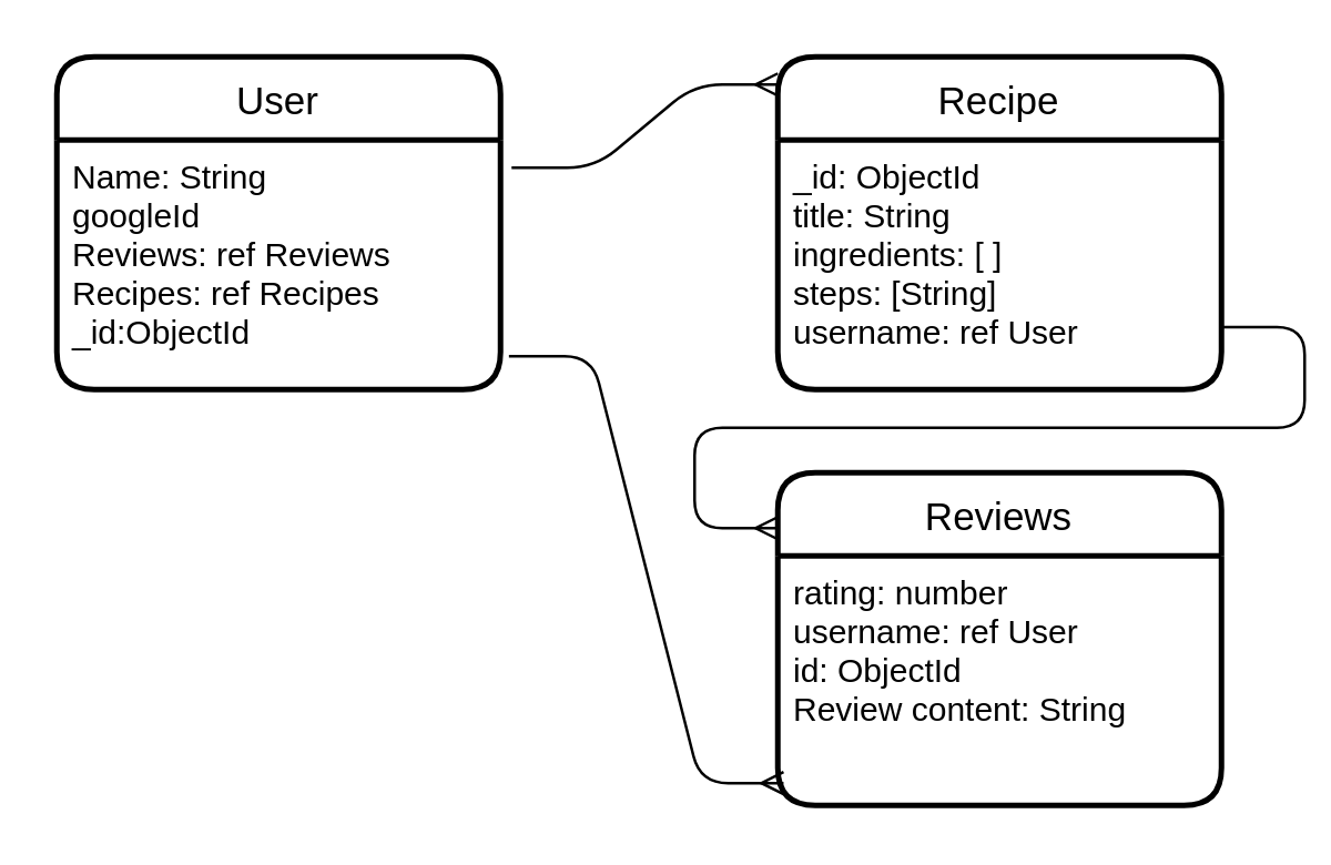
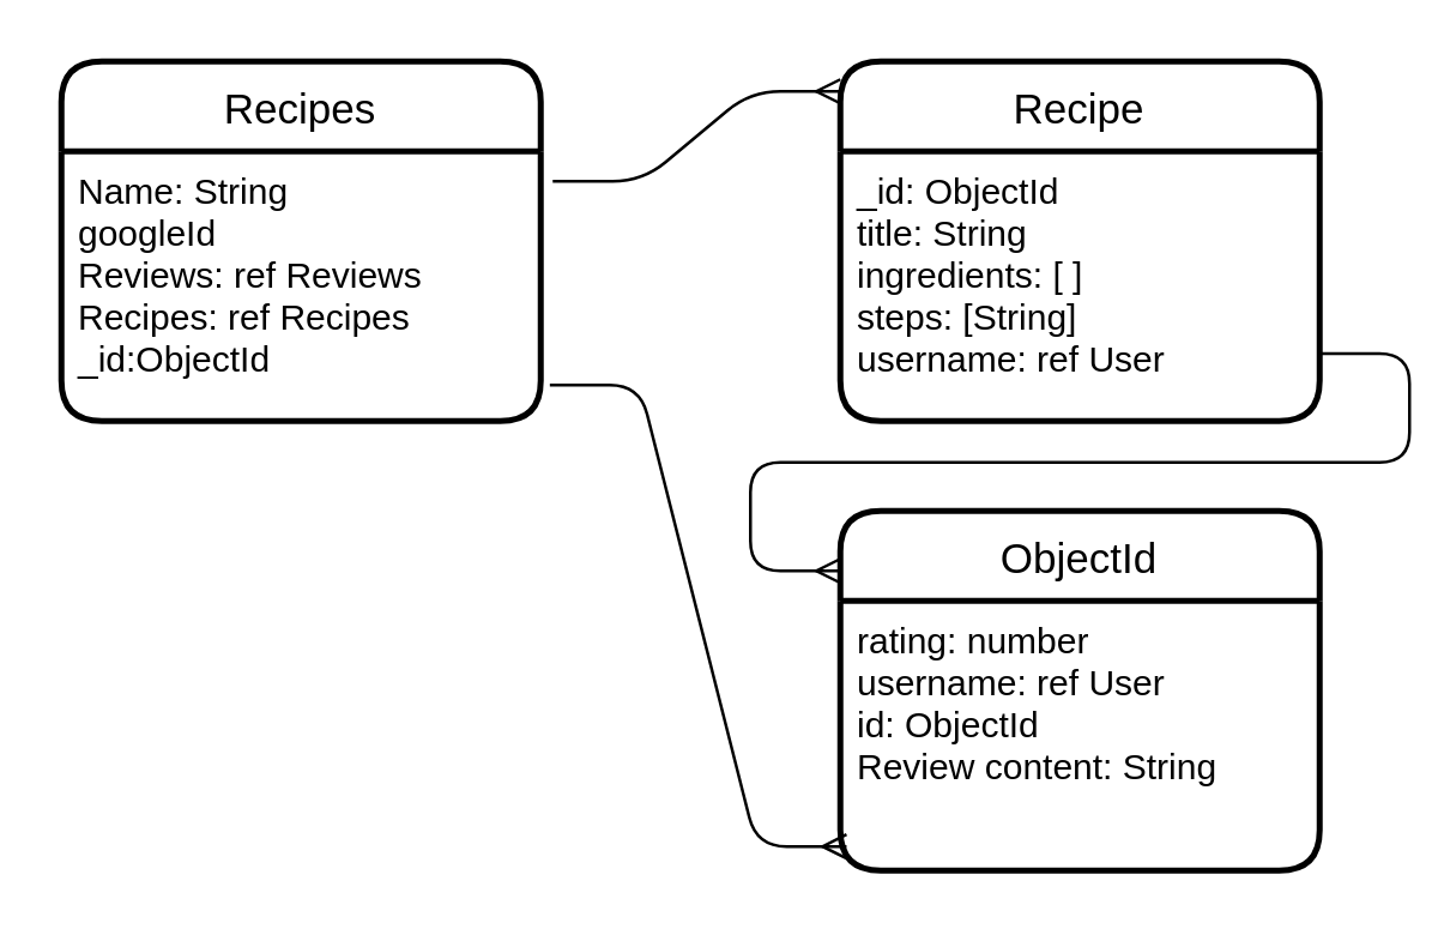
  <mxCell id="0" />
  <mxCell id="1" parent="0" />
  <mxCell id="2" value="Recipe" style="swimlane;childLayout=stackLayout;horizontal=1;startSize=30;horizontalStack=0;rounded=1;fontSize=14;fontStyle=0;strokeWidth=2;resizeParent=0;resizeLast=1;shadow=0;dashed=0;align=center;" parent="1" vertex="1"><mxGeometry x="280" y="20" width="160" height="120" as="geometry" /></mxCell>
  <mxCell id="3" value="_id: ObjectId&#10;title: String&#10;ingredients: [ ]&#10;steps: [String]&#10;username: ref User" style="align=left;strokeColor=none;fillColor=none;spacingLeft=4;fontSize=12;verticalAlign=top;resizable=0;rotatable=0;part=1;" parent="2" vertex="1"><mxGeometry y="30" width="160" height="90" as="geometry" /></mxCell>
- <mxCell id="4" value="User" style="swimlane;childLayout=stackLayout;horizontal=1;startSize=30;horizontalStack=0;rounded=1;fontSize=14;fontStyle=0;strokeWidth=2;resizeParent=0;resizeLast=1;shadow=0;dashed=0;align=center;" parent="1" vertex="1"><mxGeometry x="20" y="20" width="160" height="120" as="geometry" /></mxCell>
+ <mxCell id="4" value="Recipes" style="swimlane;childLayout=stackLayout;horizontal=1;startSize=30;horizontalStack=0;rounded=1;fontSize=14;fontStyle=0;strokeWidth=2;resizeParent=0;resizeLast=1;shadow=0;dashed=0;align=center;" parent="1" vertex="1"><mxGeometry x="20" y="20" width="160" height="120" as="geometry" /></mxCell>
  <mxCell id="5" value="Name: String&#10;googleId&#10;Reviews: ref Reviews&#10;Recipes: ref Recipes&#10;_id:ObjectId" style="align=left;strokeColor=none;fillColor=none;spacingLeft=4;fontSize=12;verticalAlign=top;resizable=0;rotatable=0;part=1;" parent="4" vertex="1"><mxGeometry y="30" width="160" height="90" as="geometry" /></mxCell>
  <mxCell id="6" value="" style="edgeStyle=entityRelationEdgeStyle;fontSize=12;html=1;endArrow=ERmany;exitX=1.025;exitY=0.111;exitDx=0;exitDy=0;exitPerimeter=0;" parent="1" source="5" edge="1"><mxGeometry width="100" height="100" relative="1" as="geometry"><mxPoint x="180" y="130" as="sourcePoint" /><mxPoint x="280" y="30" as="targetPoint" /></mxGeometry></mxCell>
  <mxCell id="7" value="" style="edgeStyle=entityRelationEdgeStyle;fontSize=12;html=1;endArrow=ERmany;exitX=1;exitY=0.75;exitDx=0;exitDy=0;" parent="1" source="3" edge="1"><mxGeometry width="100" height="100" relative="1" as="geometry"><mxPoint x="350" y="150" as="sourcePoint" /><mxPoint x="280" y="190" as="targetPoint" /></mxGeometry></mxCell>
- <mxCell id="8" value="Reviews" style="swimlane;childLayout=stackLayout;horizontal=1;startSize=30;horizontalStack=0;rounded=1;fontSize=14;fontStyle=0;strokeWidth=2;resizeParent=0;resizeLast=1;shadow=0;dashed=0;align=center;" parent="1" vertex="1"><mxGeometry x="280" y="170" width="160" height="120" as="geometry" /></mxCell>
+ <mxCell id="8" value="ObjectId" style="swimlane;childLayout=stackLayout;horizontal=1;startSize=30;horizontalStack=0;rounded=1;fontSize=14;fontStyle=0;strokeWidth=2;resizeParent=0;resizeLast=1;shadow=0;dashed=0;align=center;" parent="1" vertex="1"><mxGeometry x="280" y="170" width="160" height="120" as="geometry" /></mxCell>
  <mxCell id="9" value="rating: number&#10;username: ref User&#10;id: ObjectId&#10;Review content: String" style="align=left;strokeColor=none;fillColor=none;spacingLeft=4;fontSize=12;verticalAlign=top;resizable=0;rotatable=0;part=1;" parent="8" vertex="1"><mxGeometry y="30" width="160" height="90" as="geometry" /></mxCell>
  <mxCell id="10" value="" style="edgeStyle=entityRelationEdgeStyle;fontSize=12;html=1;endArrow=ERmany;entryX=0.013;entryY=0.911;entryDx=0;entryDy=0;entryPerimeter=0;exitX=1.019;exitY=0.867;exitDx=0;exitDy=0;exitPerimeter=0;" parent="1" source="5" target="9" edge="1"><mxGeometry width="100" height="100" relative="1" as="geometry"><mxPoint x="50" y="250" as="sourcePoint" /><mxPoint x="150" y="150" as="targetPoint" /></mxGeometry></mxCell>
